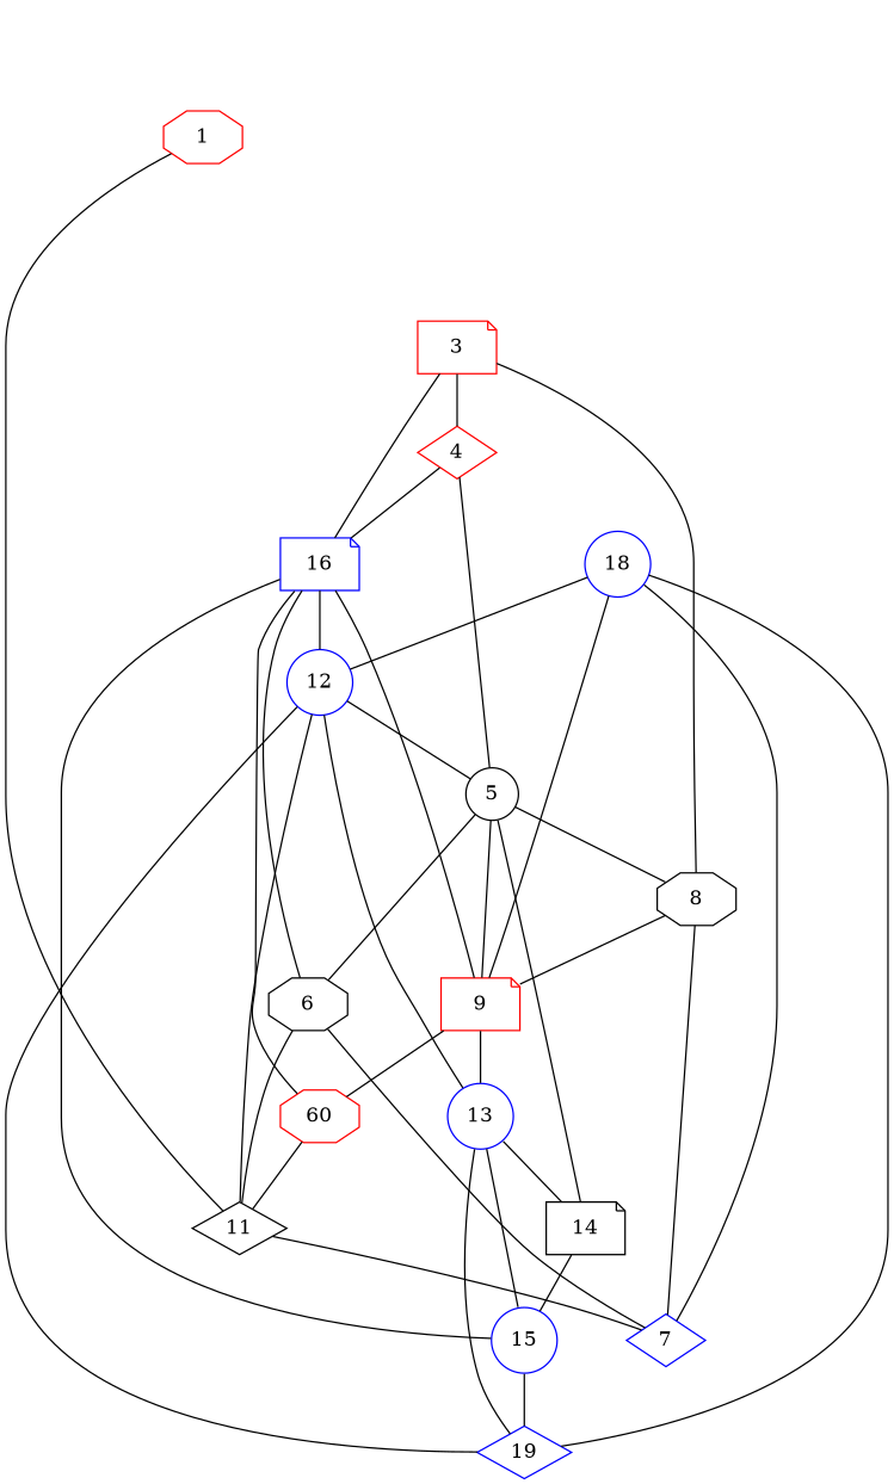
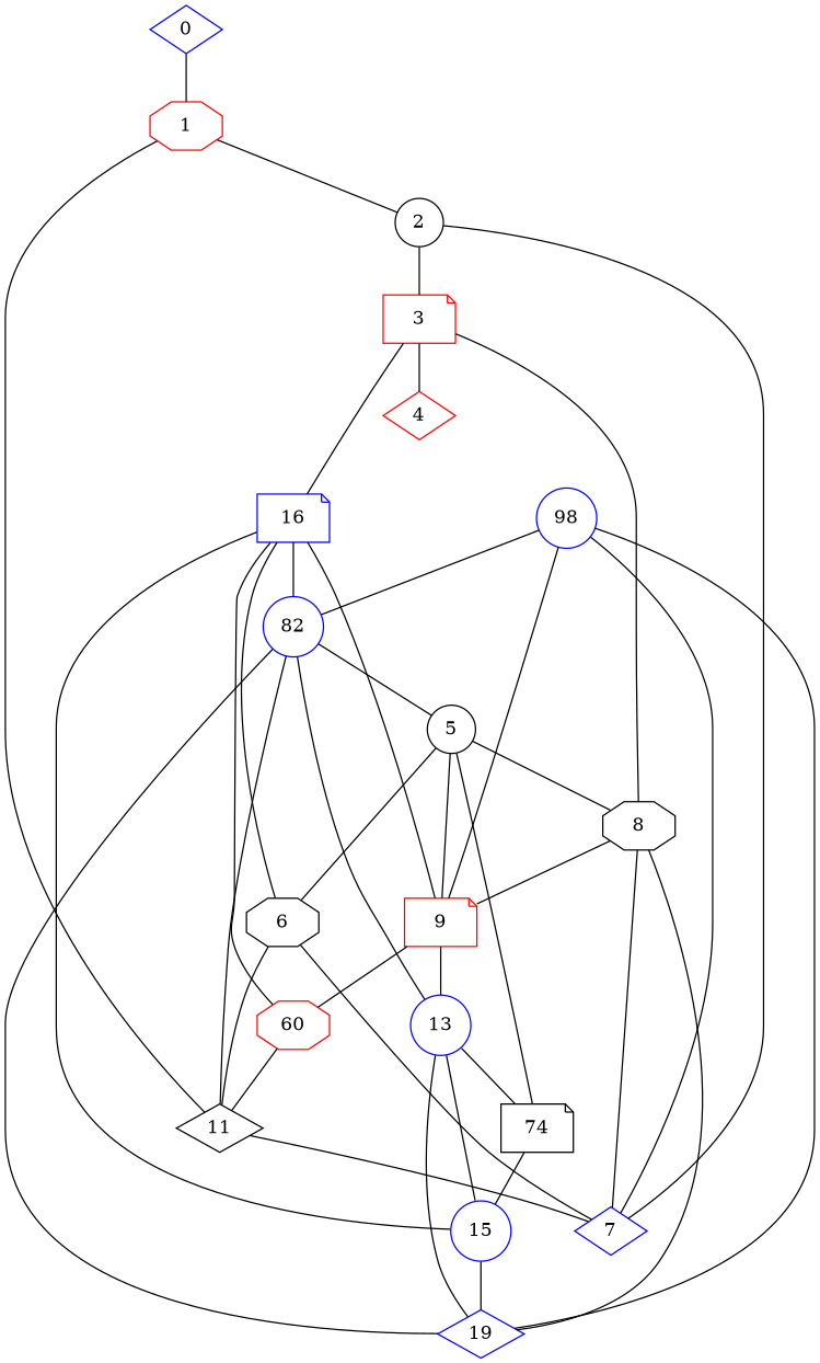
  graph {
    node [color=blue shape=circle]
    1 [color=red shape=octagon]
+   0 [shape=diamond]
+   2 [color=black]
    11 [color=black shape=diamond]
    3 [color=red shape=note]
    7 [shape=diamond]
-   12
+   12 [label=82]
    4 [color=red shape=diamond]
    8 [color=black shape=octagon]
    16 [shape=note]
    5 [color=black]
    9 [color=red shape=note]
    6 [color=black shape=octagon]
-   14 [color=black shape=note]
+   14 [color=black shape=note label=74]
    15
    n16 [color=red label=60 shape=octagon]
    13
    19 [shape=diamond]
-   18
+   18 [label=98]
+   1 -- 2
    1 -- 11
+   0 -- 1
+   2 -- 3
+   2 -- 7
    11 -- 7
    11 -- 12
    3 -- 4
    3 -- 8
    3 -- 16
    7 -- 8
    12 -- 5
    12 -- 13
    12 -- 19
-   4 -- 16
-   4 -- 5
    8 -- 9
    16 -- 12
    16 -- 6
    5 -- 8
    5 -- 6
    5 -- 14
    9 -- 16
    9 -- 5
    9 -- n16
    9 -- 13
    6 -- 11
    6 -- 7
    14 -- 15
    15 -- 16
    15 -- 13
    15 -- 19
    n16 -- 11
    n16 -- 16
    13 -- 14
+   19 -- 8
    19 -- 13
    18 -- 7
    18 -- 12
    18 -- 9
    18 -- 19
  }
